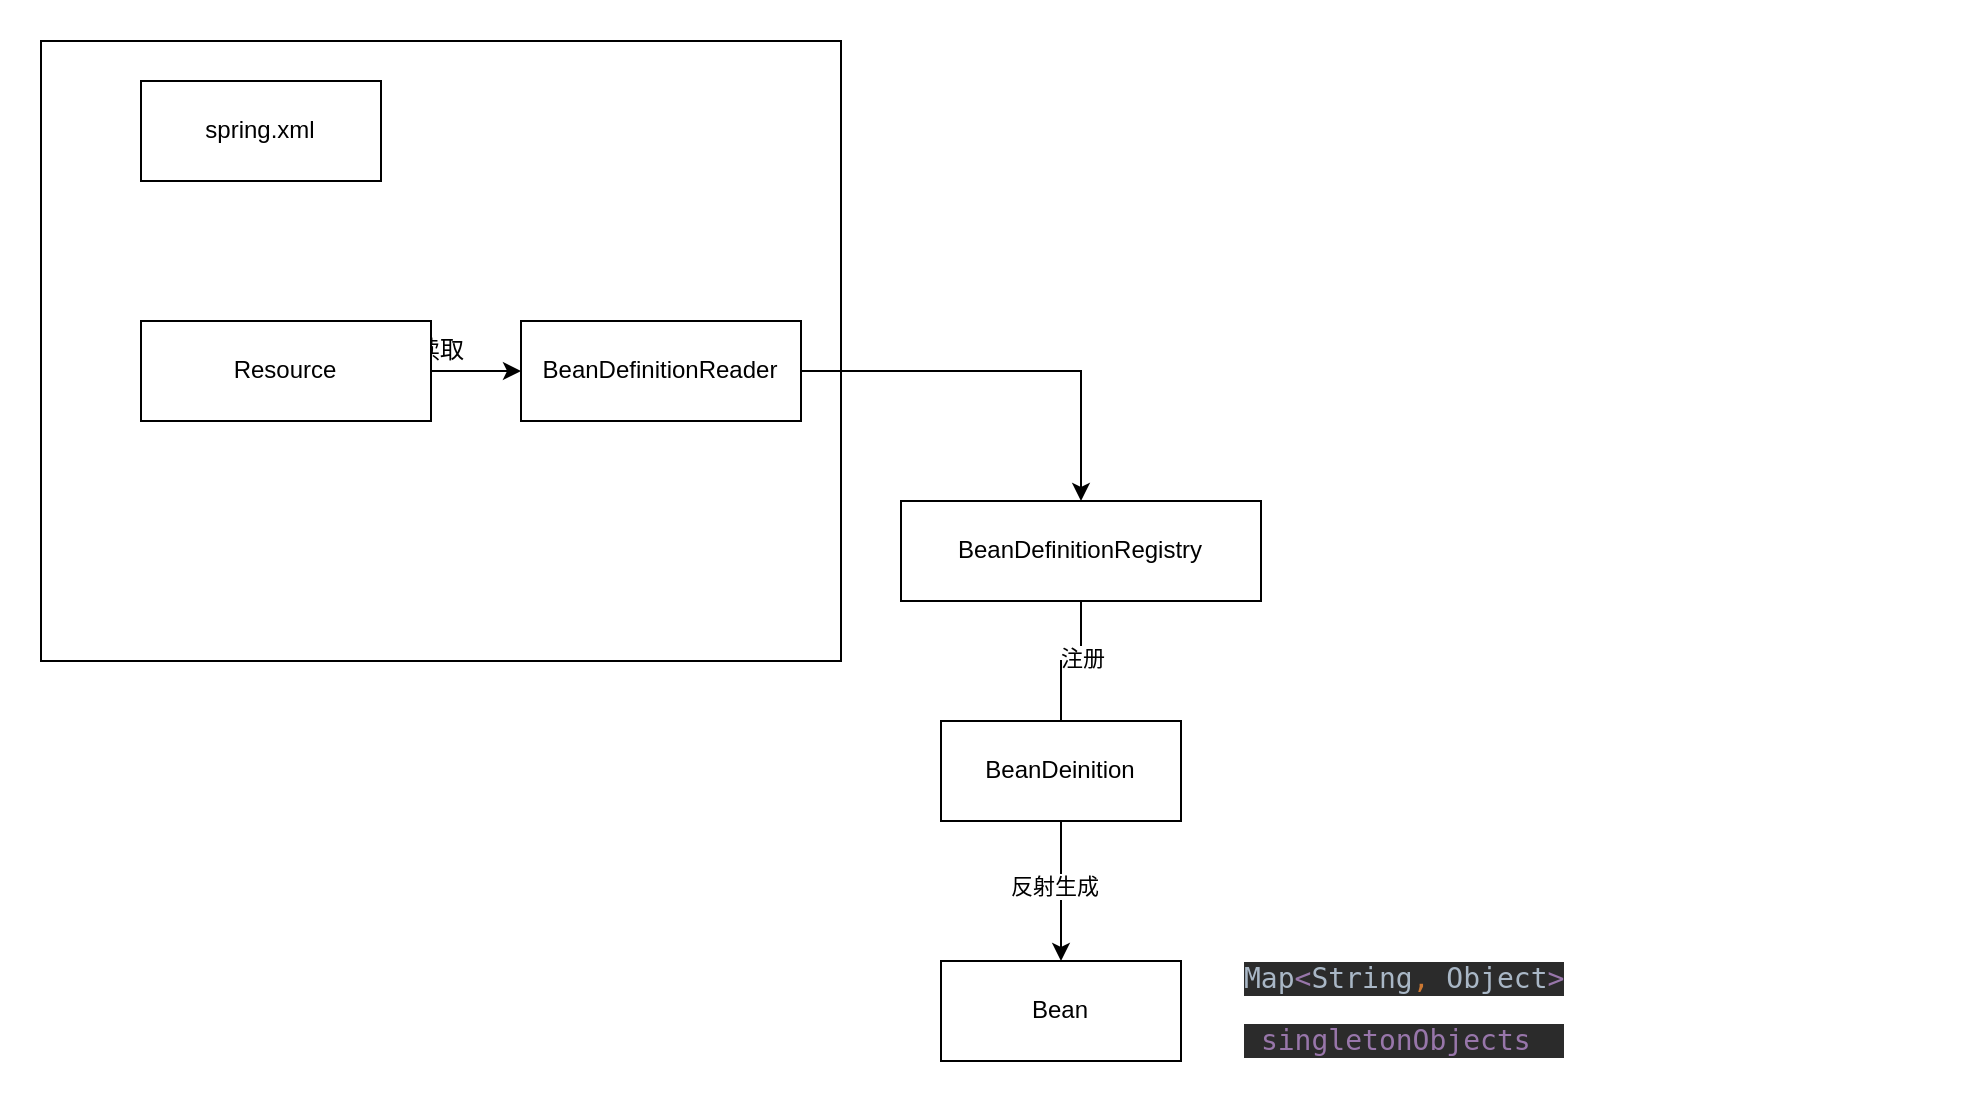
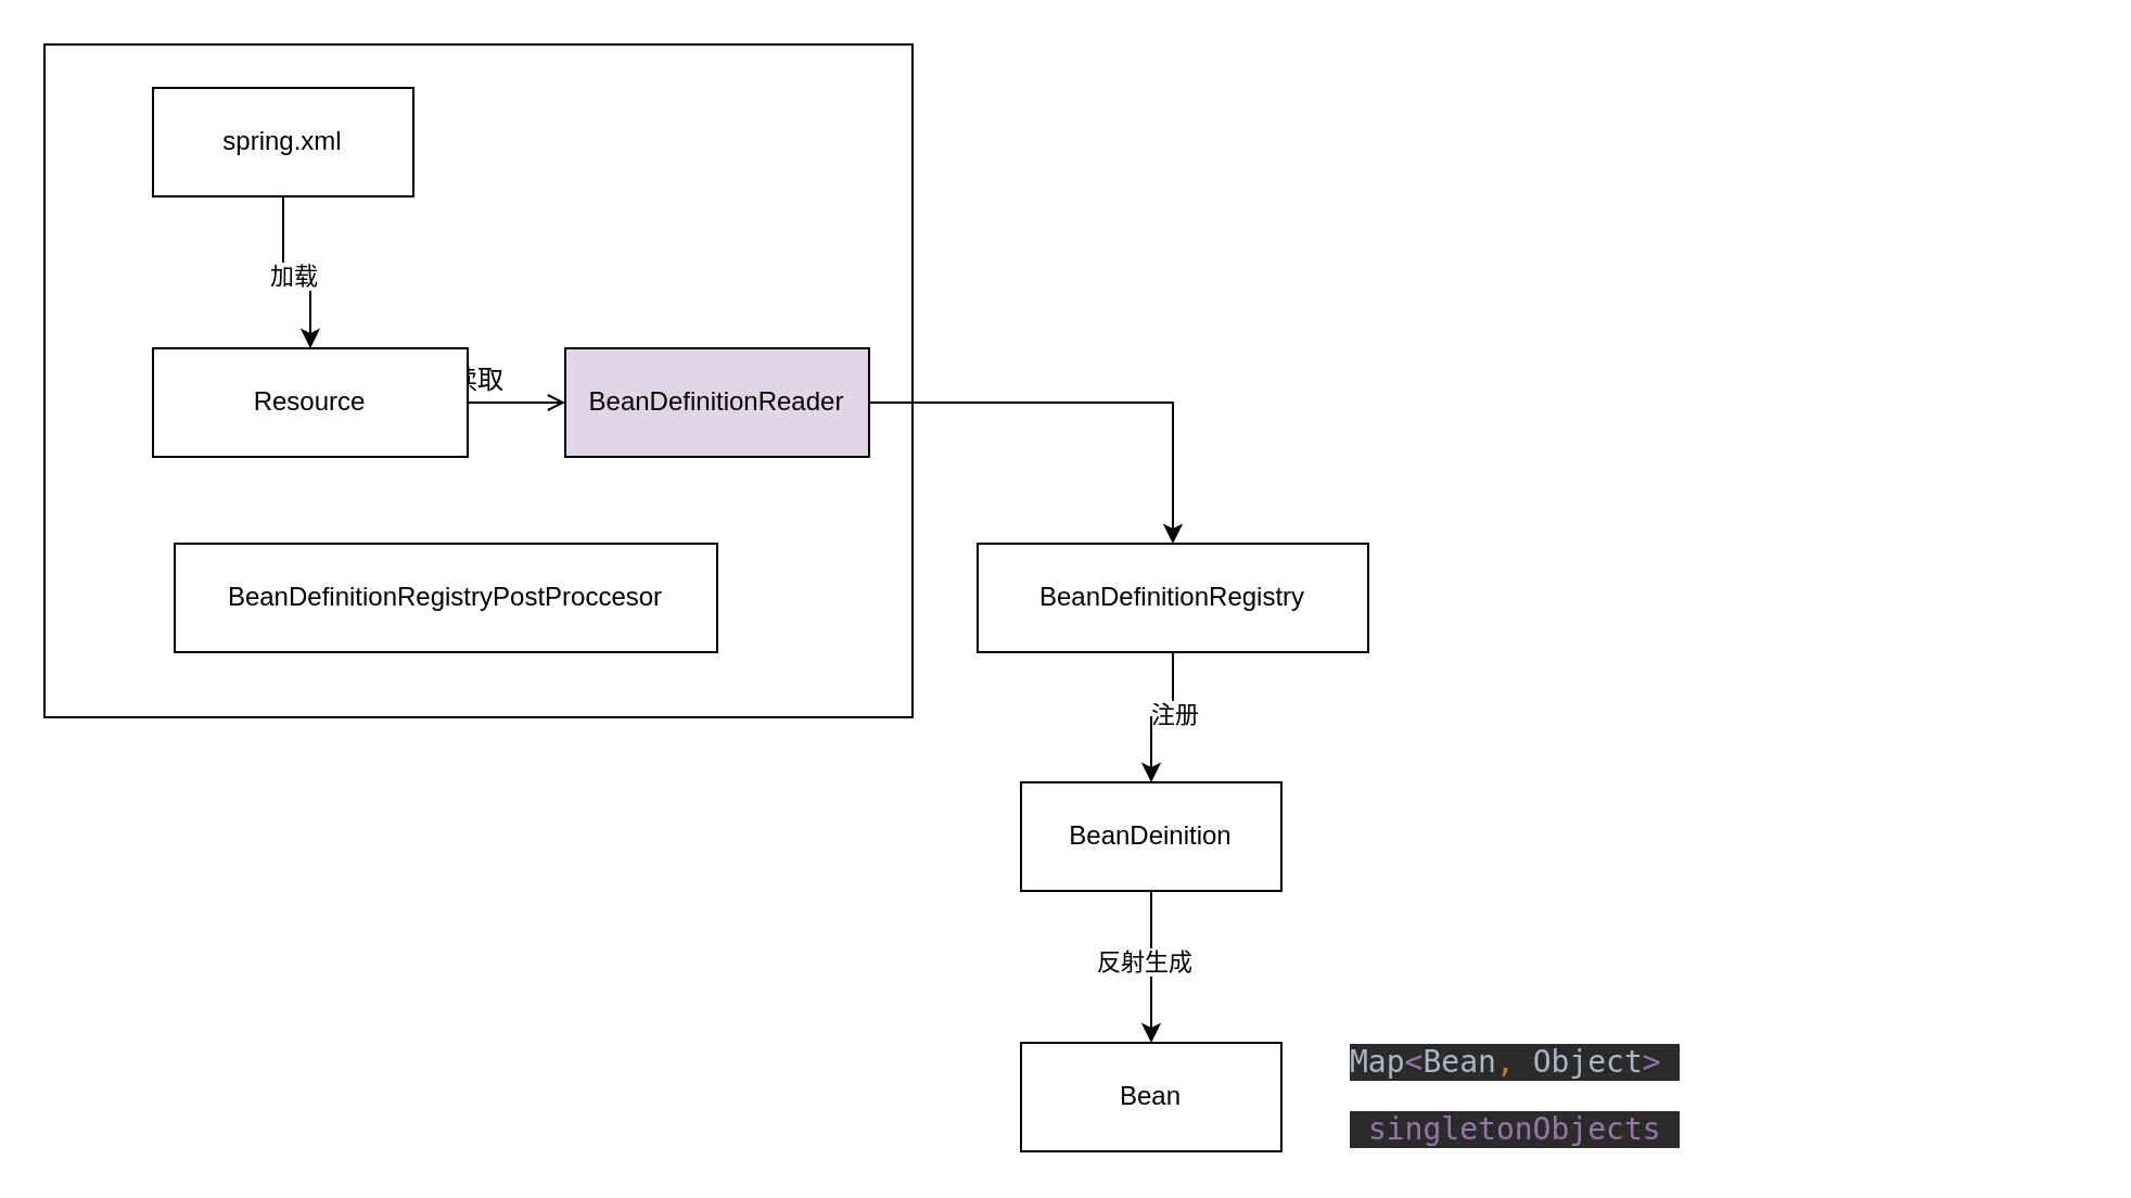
  <mxCell id="0" />
  <mxCell id="1" parent="0" />
  <mxCell id="2" value="读取" style="rounded=0;whiteSpace=wrap;html=1;" vertex="1" parent="1"><mxGeometry x="20" y="20" width="400" height="310" as="geometry" /></mxCell>
+ <mxCell id="3" style="edgeStyle=orthogonalEdgeStyle;rounded=0;orthogonalLoop=1;jettySize=auto;html=1;exitX=0.5;exitY=1;exitDx=0;exitDy=0;entryX=0.5;entryY=0;entryDx=0;entryDy=0;" edge="1" parent="1" source="5" target="7"><mxGeometry relative="1" as="geometry" /></mxCell>
+ <mxCell id="4" value="加载" style="edgeLabel;html=1;align=center;verticalAlign=middle;resizable=0;points=[];" vertex="1" connectable="0" parent="3"><mxGeometry x="-0.057" y="-1" relative="1" as="geometry"><mxPoint as="offset" /></mxGeometry></mxCell>
  <mxCell id="5" value="spring.xml" style="rounded=0;whiteSpace=wrap;html=1;" vertex="1" parent="1"><mxGeometry x="70" y="40" width="120" height="50" as="geometry" /></mxCell>
- <mxCell id="6" style="edgeStyle=orthogonalEdgeStyle;rounded=0;orthogonalLoop=1;jettySize=auto;html=1;exitX=1;exitY=0.5;exitDx=0;exitDy=0;entryX=0;entryY=0.5;entryDx=0;entryDy=0;" edge="1" parent="1" source="7" target="9"><mxGeometry relative="1" as="geometry" /></mxCell>
+ <mxCell id="6" style="edgeStyle=orthogonalEdgeStyle;rounded=0;orthogonalLoop=1;jettySize=auto;html=1;exitX=1;exitY=0.5;exitDx=0;exitDy=0;entryX=0;entryY=0.5;entryDx=0;entryDy=0;endArrow=open;" edge="1" parent="1" source="7" target="9"><mxGeometry relative="1" as="geometry" /></mxCell>
  <mxCell id="7" value="Resource" style="rounded=0;whiteSpace=wrap;html=1;" vertex="1" parent="1"><mxGeometry x="70" y="160" width="145" height="50" as="geometry" /></mxCell>
  <mxCell id="8" style="edgeStyle=orthogonalEdgeStyle;rounded=0;orthogonalLoop=1;jettySize=auto;html=1;exitX=1;exitY=0.5;exitDx=0;exitDy=0;entryX=0.5;entryY=0;entryDx=0;entryDy=0;" edge="1" parent="1" source="9" target="12"><mxGeometry relative="1" as="geometry" /></mxCell>
- <mxCell id="9" value="BeanDefinitionReader" style="rounded=0;whiteSpace=wrap;html=1;" vertex="1" parent="1"><mxGeometry x="260" y="160" width="140" height="50" as="geometry" /></mxCell>
- <mxCell id="10" value="" style="edgeStyle=orthogonalEdgeStyle;rounded=0;orthogonalLoop=1;jettySize=auto;html=1;endArrow=none;" edge="1" parent="1" source="12" target="15"><mxGeometry relative="1" as="geometry" /></mxCell>
+ <mxCell id="9" value="BeanDefinitionReader" style="rounded=0;whiteSpace=wrap;html=1;fillColor=#e1d5e7;" vertex="1" parent="1"><mxGeometry x="260" y="160" width="140" height="50" as="geometry" /></mxCell>
+ <mxCell id="10" value="" style="edgeStyle=orthogonalEdgeStyle;rounded=0;orthogonalLoop=1;jettySize=auto;html=1;" edge="1" parent="1" source="12" target="15"><mxGeometry relative="1" as="geometry" /></mxCell>
  <mxCell id="11" value="注册" style="edgeLabel;html=1;align=center;verticalAlign=middle;resizable=0;points=[];" vertex="1" connectable="0" parent="10"><mxGeometry x="-0.2" relative="1" as="geometry"><mxPoint as="offset" /></mxGeometry></mxCell>
  <mxCell id="12" value="BeanDefinitionRegistry" style="rounded=0;whiteSpace=wrap;html=1;" vertex="1" parent="1"><mxGeometry x="450" y="250" width="180" height="50" as="geometry" /></mxCell>
  <mxCell id="13" style="edgeStyle=orthogonalEdgeStyle;rounded=0;orthogonalLoop=1;jettySize=auto;html=1;exitX=0.5;exitY=1;exitDx=0;exitDy=0;entryX=0.5;entryY=0;entryDx=0;entryDy=0;" edge="1" parent="1" source="15" target="16"><mxGeometry relative="1" as="geometry" /></mxCell>
  <mxCell id="14" value="反射生成" style="edgeLabel;html=1;align=center;verticalAlign=middle;resizable=0;points=[];" vertex="1" connectable="0" parent="13"><mxGeometry x="-0.086" y="-4" relative="1" as="geometry"><mxPoint as="offset" /></mxGeometry></mxCell>
  <mxCell id="15" value="BeanDeinition" style="rounded=0;whiteSpace=wrap;html=1;" vertex="1" parent="1"><mxGeometry x="470" y="360" width="120" height="50" as="geometry" /></mxCell>
  <mxCell id="16" value="Bean" style="rounded=0;whiteSpace=wrap;html=1;" vertex="1" parent="1"><mxGeometry x="470" y="480" width="120" height="50" as="geometry" /></mxCell>
- <mxCell id="18" value="&lt;pre style=&quot;background-color: #2b2b2b ; color: #a9b7c6 ; font-family: &amp;#34;jetbrains mono&amp;#34; , monospace ; font-size: 10.5pt&quot;&gt;Map&lt;span style=&quot;color: #9876aa ; font-style: italic&quot;&gt;&amp;lt;&lt;/span&gt;String&lt;span style=&quot;color: #cc7832&quot;&gt;, &lt;/span&gt;Object&lt;span style=&quot;color: #9876aa ; font-style: italic&quot;&gt;&amp;gt;&lt;/span&gt;&lt;/pre&gt;&lt;pre style=&quot;background-color: #2b2b2b ; color: #a9b7c6 ; font-family: &amp;#34;jetbrains mono&amp;#34; , monospace ; font-size: 10.5pt&quot;&gt;&lt;span style=&quot;color: #9876aa ; font-style: italic&quot;&gt; &lt;/span&gt;&lt;span style=&quot;color: #9876aa&quot;&gt;singletonObjects &lt;/span&gt;&lt;/pre&gt;" style="text;whiteSpace=wrap;html=1;" vertex="1" parent="1"><mxGeometry x="620" y="460" width="340" height="60" as="geometry" /></mxCell>
+ <mxCell id="17" value="BeanDefinitionRegistryPostProccesor" style="rounded=0;whiteSpace=wrap;html=1;" vertex="1" parent="1"><mxGeometry x="80" y="250" width="250" height="50" as="geometry" /></mxCell>
+ <mxCell id="18" value="&lt;pre style=&quot;background-color: #2b2b2b ; color: #a9b7c6 ; font-family: &amp;#34;jetbrains mono&amp;#34; , monospace ; font-size: 10.5pt&quot;&gt;Map&lt;span style=&quot;color: #9876aa ; font-style: italic&quot;&gt;&amp;lt;&lt;/span&gt;Bean&lt;span style=&quot;color: #cc7832&quot;&gt;, &lt;/span&gt;Object&lt;span style=&quot;color: #9876aa ; font-style: italic&quot;&gt;&amp;gt;&lt;/span&gt;&lt;/pre&gt;&lt;pre style=&quot;background-color: #2b2b2b ; color: #a9b7c6 ; font-family: &amp;#34;jetbrains mono&amp;#34; , monospace ; font-size: 10.5pt&quot;&gt;&lt;span style=&quot;color: #9876aa ; font-style: italic&quot;&gt; &lt;/span&gt;&lt;span style=&quot;color: #9876aa&quot;&gt;singletonObjects &lt;/span&gt;&lt;/pre&gt;" style="text;whiteSpace=wrap;html=1;" vertex="1" parent="1"><mxGeometry x="620" y="460" width="340" height="60" as="geometry" /></mxCell>
